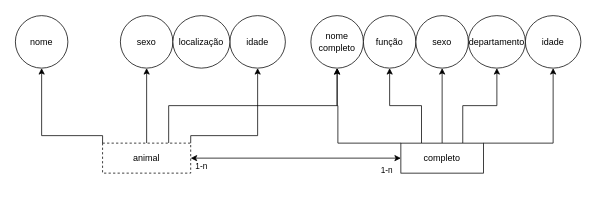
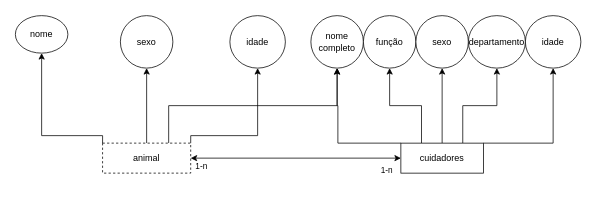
  <mxCell id="0" />
  <mxCell id="1" parent="0" />
  <mxCell id="2" style="edgeStyle=orthogonalEdgeStyle;rounded=0;orthogonalLoop=1;jettySize=auto;html=1;exitX=0;exitY=0;exitDx=0;exitDy=0;" edge="1" parent="1" source="6" target="7"><mxGeometry relative="1" as="geometry"><Array as="points"><mxPoint x="55" y="180" /></Array></mxGeometry></mxCell>
  <mxCell id="3" style="edgeStyle=orthogonalEdgeStyle;rounded=0;orthogonalLoop=1;jettySize=auto;html=1;exitX=0.5;exitY=0;exitDx=0;exitDy=0;entryX=0.5;entryY=1;entryDx=0;entryDy=0;" edge="1" parent="1" source="6" target="9"><mxGeometry relative="1" as="geometry" /></mxCell>
  <mxCell id="4" style="edgeStyle=orthogonalEdgeStyle;rounded=0;orthogonalLoop=1;jettySize=auto;html=1;exitX=0.75;exitY=0;exitDx=0;exitDy=0;" edge="1" parent="1" source="6" target="20"><mxGeometry relative="1" as="geometry" /></mxCell>
  <mxCell id="5" style="edgeStyle=orthogonalEdgeStyle;rounded=0;orthogonalLoop=1;jettySize=auto;html=1;exitX=1;exitY=0;exitDx=0;exitDy=0;entryX=0.5;entryY=1;entryDx=0;entryDy=0;" edge="1" parent="1" source="6" target="8"><mxGeometry relative="1" as="geometry"><Array as="points"><mxPoint x="343" y="180" /></Array></mxGeometry></mxCell>
  <mxCell id="6" value="animal" style="rounded=0;whiteSpace=wrap;html=1;dashed=1;" vertex="1" parent="1"><mxGeometry x="136.25" y="190" width="117.5" height="40" as="geometry" /></mxCell>
- <mxCell id="7" value="nome" style="ellipse;whiteSpace=wrap;html=1;" vertex="1" parent="1"><mxGeometry x="20" y="20" width="70" height="70" as="geometry" /></mxCell>
+ <mxCell id="7" value="nome" style="ellipse;whiteSpace=wrap;html=1;" vertex="1" parent="1"><mxGeometry x="20" y="20" width="70" height="50" as="geometry" /></mxCell>
  <mxCell id="8" value="idade" style="ellipse;whiteSpace=wrap;html=1;" vertex="1" parent="1"><mxGeometry x="306" y="20" width="74" height="70" as="geometry" /></mxCell>
  <mxCell id="9" value="sexo" style="ellipse;whiteSpace=wrap;html=1;" vertex="1" parent="1"><mxGeometry x="160" y="20" width="70" height="70" as="geometry" /></mxCell>
- <mxCell id="10" value="localização" style="ellipse;whiteSpace=wrap;html=1;" vertex="1" parent="1"><mxGeometry x="230" y="20" width="76" height="70" as="geometry" /></mxCell>
  <mxCell id="11" style="edgeStyle=orthogonalEdgeStyle;rounded=0;orthogonalLoop=1;jettySize=auto;html=1;exitX=0;exitY=0;exitDx=0;exitDy=0;entryX=0.5;entryY=1;entryDx=0;entryDy=0;" edge="1" parent="1" source="16" target="20"><mxGeometry relative="1" as="geometry"><Array as="points"><mxPoint x="450" y="190" /><mxPoint x="450" y="140" /><mxPoint x="449" y="140" /></Array></mxGeometry></mxCell>
  <mxCell id="12" style="edgeStyle=orthogonalEdgeStyle;rounded=0;orthogonalLoop=1;jettySize=auto;html=1;exitX=0.25;exitY=0;exitDx=0;exitDy=0;entryX=0.5;entryY=1;entryDx=0;entryDy=0;" edge="1" parent="1" source="16" target="21"><mxGeometry relative="1" as="geometry" /></mxCell>
  <mxCell id="13" style="edgeStyle=orthogonalEdgeStyle;rounded=0;orthogonalLoop=1;jettySize=auto;html=1;exitX=0.5;exitY=0;exitDx=0;exitDy=0;entryX=0.5;entryY=1;entryDx=0;entryDy=0;" edge="1" parent="1" source="16" target="23"><mxGeometry relative="1" as="geometry" /></mxCell>
  <mxCell id="14" style="edgeStyle=orthogonalEdgeStyle;rounded=0;orthogonalLoop=1;jettySize=auto;html=1;exitX=0.75;exitY=0;exitDx=0;exitDy=0;entryX=0.5;entryY=1;entryDx=0;entryDy=0;" edge="1" parent="1" source="16" target="24"><mxGeometry relative="1" as="geometry" /></mxCell>
  <mxCell id="15" style="edgeStyle=orthogonalEdgeStyle;rounded=0;orthogonalLoop=1;jettySize=auto;html=1;exitX=1;exitY=0;exitDx=0;exitDy=0;entryX=0.5;entryY=1;entryDx=0;entryDy=0;" edge="1" parent="1" source="16" target="22"><mxGeometry relative="1" as="geometry"><Array as="points"><mxPoint x="737" y="190" /></Array></mxGeometry></mxCell>
- <mxCell id="16" value="completo" style="rounded=0;whiteSpace=wrap;html=1;" vertex="1" parent="1"><mxGeometry x="534" y="190" width="110" height="40" as="geometry" /></mxCell>
+ <mxCell id="16" value="cuidadores" style="rounded=0;whiteSpace=wrap;html=1;" vertex="1" parent="1"><mxGeometry x="534" y="190" width="110" height="40" as="geometry" /></mxCell>
  <mxCell id="17" value="" style="endArrow=classic;startArrow=classic;html=1;exitX=1;exitY=0.5;exitDx=0;exitDy=0;entryX=0;entryY=0.5;entryDx=0;entryDy=0;" edge="1" parent="1" source="6" target="16"><mxGeometry width="50" height="50" relative="1" as="geometry"><mxPoint x="390" y="370" as="sourcePoint" /><mxPoint x="440" y="320" as="targetPoint" /></mxGeometry></mxCell>
  <mxCell id="18" value="1-n&amp;nbsp; &amp;nbsp;&amp;nbsp;" style="edgeLabel;html=1;align=center;verticalAlign=middle;resizable=0;points=[];" vertex="1" connectable="0" parent="17"><mxGeometry x="-0.856" y="-5" relative="1" as="geometry"><mxPoint y="5" as="offset" /></mxGeometry></mxCell>
  <mxCell id="19" value="1-n" style="edgeLabel;html=1;align=center;verticalAlign=middle;resizable=0;points=[];" vertex="1" connectable="0" parent="1"><mxGeometry x="300" y="240" as="geometry"><mxPoint x="214" y="-15" as="offset" /></mxGeometry></mxCell>
  <mxCell id="20" value="nome completo" style="ellipse;whiteSpace=wrap;html=1;" vertex="1" parent="1"><mxGeometry x="414" y="20" width="70" height="70" as="geometry" /></mxCell>
  <mxCell id="21" value="função" style="ellipse;whiteSpace=wrap;html=1;" vertex="1" parent="1"><mxGeometry x="484" y="20" width="70" height="70" as="geometry" /></mxCell>
  <mxCell id="22" value="idade" style="ellipse;whiteSpace=wrap;html=1;" vertex="1" parent="1"><mxGeometry x="700" y="20" width="74" height="70" as="geometry" /></mxCell>
  <mxCell id="23" value="sexo" style="ellipse;whiteSpace=wrap;html=1;" vertex="1" parent="1"><mxGeometry x="554" y="20" width="70" height="70" as="geometry" /></mxCell>
  <mxCell id="24" value="departamento" style="ellipse;whiteSpace=wrap;html=1;" vertex="1" parent="1"><mxGeometry x="624" y="20" width="76" height="70" as="geometry" /></mxCell>
